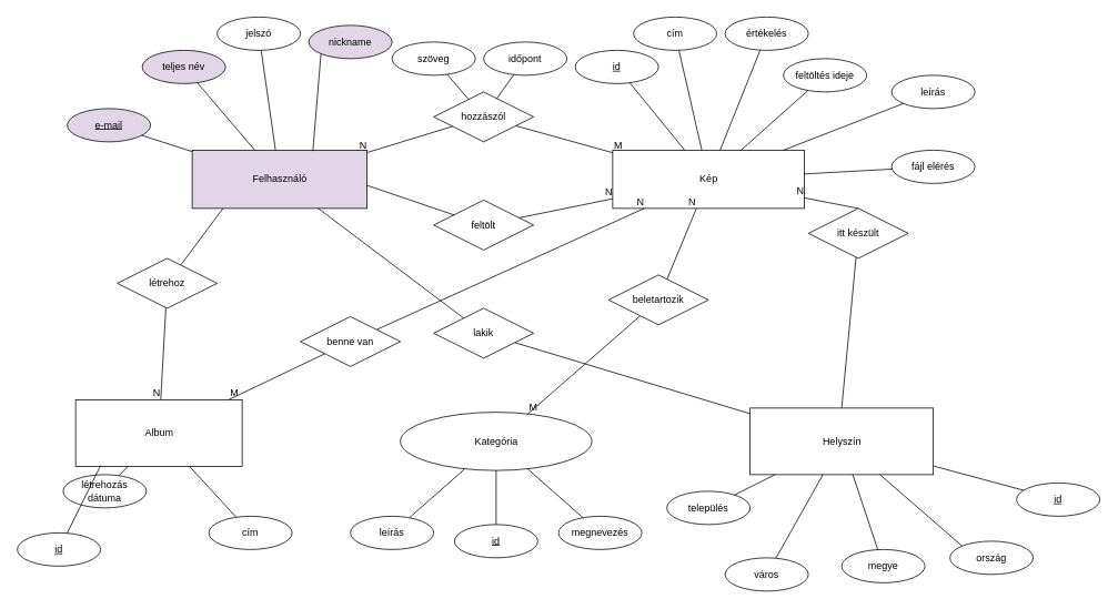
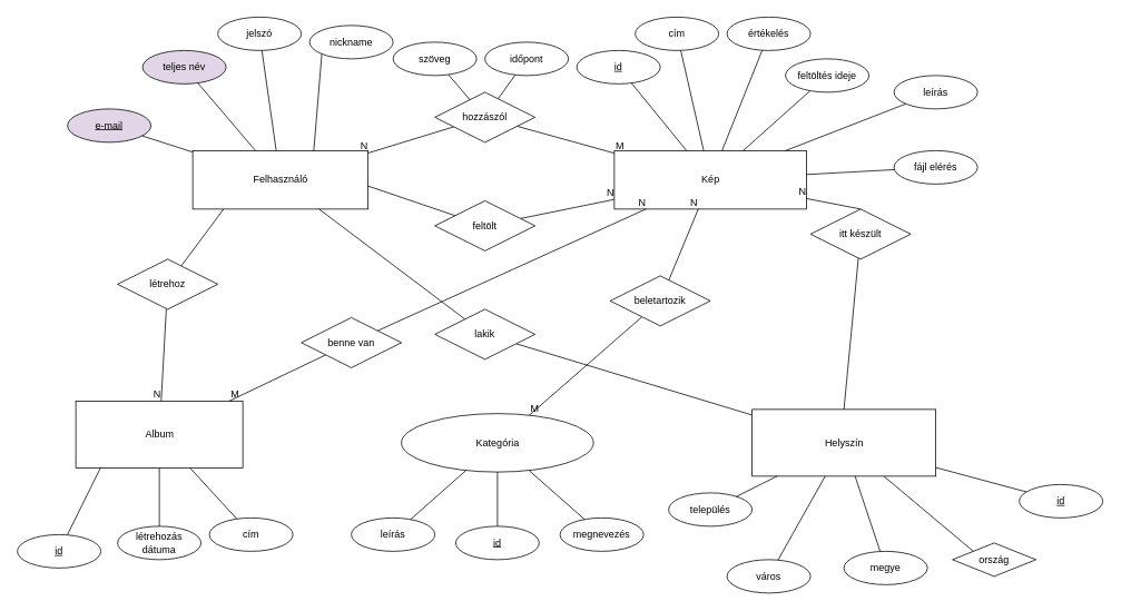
  <mxCell id="0" />
  <mxCell id="1" parent="0" />
- <mxCell id="2" value="Felhasználó" style="html=1;dashed=0;whitespace=wrap;fillColor=#e1d5e7;" parent="1" vertex="1"><mxGeometry x="230" y="180" width="210" height="70" as="geometry" /></mxCell>
+ <mxCell id="2" value="Felhasználó" style="html=1;dashed=0;whitespace=wrap;" parent="1" vertex="1"><mxGeometry x="230" y="180" width="210" height="70" as="geometry" /></mxCell>
  <mxCell id="3" value="Album" style="html=1;dashed=0;whitespace=wrap;" parent="1" vertex="1"><mxGeometry x="90" y="480" width="200" height="80" as="geometry" /></mxCell>
  <mxCell id="4" value="Kép" style="html=1;dashed=0;whitespace=wrap;" parent="1" vertex="1"><mxGeometry x="735" y="180" width="230" height="70" as="geometry" /></mxCell>
  <mxCell id="5" value="Helyszín" style="html=1;dashed=0;whitespace=wrap;" parent="1" vertex="1"><mxGeometry x="900" y="490" width="220" height="80" as="geometry" /></mxCell>
  <mxCell id="6" value="teljes név" style="ellipse;whiteSpace=wrap;html=1;align=center;fillColor=#e1d5e7;" parent="1" vertex="1"><mxGeometry x="170" y="60" width="100" height="40" as="geometry" /></mxCell>
  <mxCell id="7" value="jelszó" style="ellipse;whiteSpace=wrap;html=1;align=center;" parent="1" vertex="1"><mxGeometry x="260" y="20" width="100" height="40" as="geometry" /></mxCell>
- <mxCell id="8" value="nickname" style="ellipse;whiteSpace=wrap;html=1;align=center;fillColor=#e1d5e7;" parent="1" vertex="1"><mxGeometry x="370" y="30" width="100" height="40" as="geometry" /></mxCell>
+ <mxCell id="8" value="nickname" style="ellipse;whiteSpace=wrap;html=1;align=center;" parent="1" vertex="1"><mxGeometry x="370" y="30" width="100" height="40" as="geometry" /></mxCell>
  <mxCell id="9" value="e-mail" style="ellipse;whiteSpace=wrap;html=1;align=center;fontStyle=4;fillColor=#e1d5e7;" parent="1" vertex="1"><mxGeometry x="80" y="130" width="100" height="40" as="geometry" /></mxCell>
  <mxCell id="10" value="" style="endArrow=none;html=1;rounded=0;" parent="1" source="9" target="2" edge="1"><mxGeometry relative="1" as="geometry"><mxPoint x="90" y="220" as="sourcePoint" /><mxPoint x="250" y="220" as="targetPoint" /></mxGeometry></mxCell>
  <mxCell id="11" value="" style="endArrow=none;html=1;rounded=0;" parent="1" source="6" target="2" edge="1"><mxGeometry relative="1" as="geometry"><mxPoint x="180" y="172" as="sourcePoint" /><mxPoint x="240" y="192" as="targetPoint" /></mxGeometry></mxCell>
  <mxCell id="12" value="" style="endArrow=none;html=1;rounded=0;" parent="1" source="7" target="2" edge="1"><mxGeometry relative="1" as="geometry"><mxPoint x="246" y="109" as="sourcePoint" /><mxPoint x="315" y="190" as="targetPoint" /></mxGeometry></mxCell>
  <mxCell id="13" value="" style="endArrow=none;html=1;rounded=0;exitX=0;exitY=1;exitDx=0;exitDy=0;entryX=0.69;entryY=0.014;entryDx=0;entryDy=0;entryPerimeter=0;" parent="1" source="8" target="2" edge="1"><mxGeometry relative="1" as="geometry"><mxPoint x="358" y="110" as="sourcePoint" /><mxPoint x="349" y="190" as="targetPoint" /></mxGeometry></mxCell>
  <mxCell id="14" value="cím" style="ellipse;whiteSpace=wrap;html=1;align=center;" parent="1" vertex="1"><mxGeometry x="760" y="20" width="100" height="40" as="geometry" /></mxCell>
  <mxCell id="15" value="értékelés" style="ellipse;whiteSpace=wrap;html=1;align=center;" parent="1" vertex="1"><mxGeometry x="870" y="20" width="100" height="40" as="geometry" /></mxCell>
  <mxCell id="16" value="feltöltés ideje" style="ellipse;whiteSpace=wrap;html=1;align=center;" parent="1" vertex="1"><mxGeometry x="940" y="70" width="100" height="40" as="geometry" /></mxCell>
  <mxCell id="17" value="leírás" style="ellipse;whiteSpace=wrap;html=1;align=center;" parent="1" vertex="1"><mxGeometry x="1070" width="100" height="40" as="geometry" y="90" /></mxCell>
  <mxCell id="18" value="id" style="ellipse;whiteSpace=wrap;html=1;align=center;fontStyle=4;" parent="1" vertex="1"><mxGeometry x="690" y="60" width="100" height="40" as="geometry" /></mxCell>
  <mxCell id="19" value="" style="endArrow=none;html=1;rounded=0;" parent="1" source="4" target="16" edge="1"><mxGeometry relative="1" as="geometry"><mxPoint x="530" y="320" as="sourcePoint" /><mxPoint x="690" y="320" as="targetPoint" /></mxGeometry></mxCell>
  <mxCell id="20" value="" style="endArrow=none;html=1;rounded=0;" parent="1" source="4" target="15" edge="1"><mxGeometry relative="1" as="geometry"><mxPoint x="530" y="320" as="sourcePoint" /><mxPoint x="690" y="320" as="targetPoint" /></mxGeometry></mxCell>
  <mxCell id="21" value="" style="endArrow=none;html=1;rounded=0;" parent="1" source="4" target="14" edge="1"><mxGeometry relative="1" as="geometry"><mxPoint x="530" y="320" as="sourcePoint" /><mxPoint x="690" y="320" as="targetPoint" /></mxGeometry></mxCell>
  <mxCell id="22" value="" style="endArrow=none;html=1;rounded=0;" parent="1" source="4" target="18" edge="1"><mxGeometry relative="1" as="geometry"><mxPoint x="530" y="320" as="sourcePoint" /><mxPoint x="690" y="320" as="targetPoint" /></mxGeometry></mxCell>
  <mxCell id="23" value="" style="endArrow=none;html=1;rounded=0;" parent="1" source="4" target="17" edge="1"><mxGeometry relative="1" as="geometry"><mxPoint x="889" y="190" as="sourcePoint" /><mxPoint x="937" y="119" as="targetPoint" /></mxGeometry></mxCell>
  <mxCell id="24" value="id" style="ellipse;whiteSpace=wrap;html=1;align=center;fontStyle=4;" parent="1" vertex="1"><mxGeometry x="1220" y="580" width="100" height="40" as="geometry" /></mxCell>
  <mxCell id="25" value="város" style="ellipse;whiteSpace=wrap;html=1;align=center;" parent="1" vertex="1"><mxGeometry x="870" y="670" width="100" height="40" as="geometry" /></mxCell>
  <mxCell id="26" value="település" style="ellipse;whiteSpace=wrap;html=1;align=center;" parent="1" vertex="1"><mxGeometry x="800" y="590" width="100" height="40" as="geometry" /></mxCell>
  <mxCell id="27" value="megye" style="ellipse;whiteSpace=wrap;html=1;align=center;" parent="1" vertex="1"><mxGeometry x="1010" y="660" width="100" height="40" as="geometry" /></mxCell>
- <mxCell id="28" value="ország" style="ellipse;whiteSpace=wrap;html=1;align=center;" parent="1" vertex="1"><mxGeometry x="1140" y="650" width="100" height="40" as="geometry" /></mxCell>
+ <mxCell id="28" value="ország" style="rhombus;whiteSpace=wrap;html=1;align=center;" parent="1" vertex="1"><mxGeometry x="1140" y="650" width="100" height="40" as="geometry" /></mxCell>
  <mxCell id="29" value="" style="endArrow=none;html=1;rounded=0;" parent="1" source="5" target="26" edge="1"><mxGeometry relative="1" as="geometry"><mxPoint x="690" y="580" as="sourcePoint" /><mxPoint x="850" y="580" as="targetPoint" /></mxGeometry></mxCell>
  <mxCell id="30" value="" style="endArrow=none;html=1;rounded=0;" parent="1" source="5" target="25" edge="1"><mxGeometry relative="1" as="geometry"><mxPoint x="940" y="580" as="sourcePoint" /><mxPoint x="891" y="604" as="targetPoint" /></mxGeometry></mxCell>
  <mxCell id="31" value="" style="endArrow=none;html=1;rounded=0;" parent="1" source="5" target="27" edge="1"><mxGeometry relative="1" as="geometry"><mxPoint x="950" y="590" as="sourcePoint" /><mxPoint x="901" y="614" as="targetPoint" /></mxGeometry></mxCell>
  <mxCell id="32" value="" style="endArrow=none;html=1;rounded=0;entryX=0;entryY=0;entryDx=0;entryDy=0;" parent="1" source="5" target="28" edge="1"><mxGeometry relative="1" as="geometry"><mxPoint x="960" y="600" as="sourcePoint" /><mxPoint x="911" y="624" as="targetPoint" /></mxGeometry></mxCell>
  <mxCell id="33" value="" style="endArrow=none;html=1;rounded=0;" parent="1" source="5" target="24" edge="1"><mxGeometry relative="1" as="geometry"><mxPoint x="970" y="610" as="sourcePoint" /><mxPoint x="921" y="634" as="targetPoint" /></mxGeometry></mxCell>
  <mxCell id="34" value="id" style="ellipse;whiteSpace=wrap;html=1;align=center;fontStyle=4;" parent="1" vertex="1"><mxGeometry x="20" y="640" width="100" height="40" as="geometry" /></mxCell>
- <mxCell id="35" value="létrehozás dátuma" style="ellipse;whiteSpace=wrap;html=1;align=center;" parent="1" vertex="1"><mxGeometry x="75" y="570" width="100" height="40" as="geometry" /></mxCell>
+ <mxCell id="35" value="létrehozás dátuma" style="ellipse;whiteSpace=wrap;html=1;align=center;" parent="1" vertex="1"><mxGeometry x="140" y="630" width="100" height="40" as="geometry" /></mxCell>
  <mxCell id="36" value="cím" style="ellipse;whiteSpace=wrap;html=1;align=center;" parent="1" vertex="1"><mxGeometry x="250" y="620" width="100" height="40" as="geometry" /></mxCell>
  <mxCell id="37" value="" style="endArrow=none;html=1;rounded=0;" parent="1" source="36" target="3" edge="1"><mxGeometry relative="1" as="geometry"><mxPoint x="390" y="560" as="sourcePoint" /><mxPoint x="550" y="560" as="targetPoint" /></mxGeometry></mxCell>
  <mxCell id="38" value="" style="endArrow=none;html=1;rounded=0;entryX=0.15;entryY=0.988;entryDx=0;entryDy=0;entryPerimeter=0;" parent="1" source="34" target="3" edge="1"><mxGeometry relative="1" as="geometry"><mxPoint x="293" y="631" as="sourcePoint" /><mxPoint x="237" y="570" as="targetPoint" /></mxGeometry></mxCell>
  <mxCell id="39" value="" style="endArrow=none;html=1;rounded=0;" parent="1" source="35" target="3" edge="1"><mxGeometry relative="1" as="geometry"><mxPoint x="303" y="641" as="sourcePoint" /><mxPoint x="247" y="580" as="targetPoint" /></mxGeometry></mxCell>
  <mxCell id="40" value="Kategória" style="ellipse;html=1;dashed=0;whitespace=wrap;" parent="1" vertex="1"><mxGeometry x="480" y="495" width="230" height="70" as="geometry" /></mxCell>
  <mxCell id="41" value="id" style="ellipse;whiteSpace=wrap;html=1;align=center;fontStyle=4;" parent="1" vertex="1"><mxGeometry x="545" y="630" width="100" height="40" as="geometry" /></mxCell>
  <mxCell id="42" value="megnevezés" style="ellipse;whiteSpace=wrap;html=1;align=center;" parent="1" vertex="1"><mxGeometry x="670" y="620" width="100" height="40" as="geometry" /></mxCell>
  <mxCell id="43" value="leírás" style="ellipse;whiteSpace=wrap;html=1;align=center;" parent="1" vertex="1"><mxGeometry x="420" y="620" width="100" height="40" as="geometry" /></mxCell>
  <mxCell id="44" value="" style="endArrow=none;html=1;rounded=0;" parent="1" source="40" target="42" edge="1"><mxGeometry relative="1" as="geometry"><mxPoint x="530" y="580" as="sourcePoint" /><mxPoint x="690" y="580" as="targetPoint" /></mxGeometry></mxCell>
  <mxCell id="45" value="" style="endArrow=none;html=1;rounded=0;" parent="1" source="41" target="40" edge="1"><mxGeometry relative="1" as="geometry"><mxPoint x="530" y="580" as="sourcePoint" /><mxPoint x="690" y="580" as="targetPoint" /></mxGeometry></mxCell>
  <mxCell id="46" value="" style="endArrow=none;html=1;rounded=0;" parent="1" source="43" target="40" edge="1"><mxGeometry relative="1" as="geometry"><mxPoint x="530" y="580" as="sourcePoint" /><mxPoint x="690" y="580" as="targetPoint" /></mxGeometry></mxCell>
  <mxCell id="47" value="" style="endArrow=none;html=1;rounded=0;startArrow=none;" parent="1" source="51" target="4" edge="1"><mxGeometry relative="1" as="geometry"><mxPoint x="530" y="440" as="sourcePoint" /><mxPoint x="690" y="440" as="targetPoint" /></mxGeometry></mxCell>
  <mxCell id="48" value="N" style="resizable=0;html=1;align=right;verticalAlign=bottom;" parent="47" connectable="0" vertex="1"><mxGeometry x="1" relative="1" as="geometry" /></mxCell>
  <mxCell id="49" value="" style="endArrow=none;html=1;rounded=0;" parent="1" source="40" target="51" edge="1"><mxGeometry relative="1" as="geometry"><mxPoint x="624" y="495" as="sourcePoint" /><mxPoint x="826" y="250" as="targetPoint" /></mxGeometry></mxCell>
  <mxCell id="50" value="M" style="resizable=0;html=1;align=left;verticalAlign=bottom;" parent="49" connectable="0" vertex="1"><mxGeometry x="-1" relative="1" as="geometry" /></mxCell>
  <mxCell id="51" value="beletartozik" style="shape=rhombus;perimeter=rhombusPerimeter;whiteSpace=wrap;html=1;align=center;" parent="1" vertex="1"><mxGeometry x="730" y="330" width="120" height="60" as="geometry" /></mxCell>
  <mxCell id="52" value="" style="endArrow=none;html=1;rounded=0;startArrow=none;" parent="1" source="54" target="5" edge="1"><mxGeometry relative="1" as="geometry"><mxPoint x="420" y="300" as="sourcePoint" /><mxPoint x="580" y="300" as="targetPoint" /></mxGeometry></mxCell>
  <mxCell id="53" value="" style="endArrow=none;html=1;rounded=0;" parent="1" source="2" target="54" edge="1"><mxGeometry relative="1" as="geometry"><mxPoint x="410" y="250" as="sourcePoint" /><mxPoint x="924" y="490" as="targetPoint" /></mxGeometry></mxCell>
  <mxCell id="54" value="lakik" style="shape=rhombus;perimeter=rhombusPerimeter;whiteSpace=wrap;html=1;align=center;" parent="1" vertex="1"><mxGeometry x="520" y="370" width="120" height="60" as="geometry" /></mxCell>
  <mxCell id="55" value="" style="endArrow=none;html=1;rounded=0;exitX=0.5;exitY=0;exitDx=0;exitDy=0;startArrow=none;" parent="1" source="58" target="4" edge="1"><mxGeometry relative="1" as="geometry"><mxPoint x="530" y="440" as="sourcePoint" /><mxPoint x="690" y="440" as="targetPoint" /></mxGeometry></mxCell>
  <mxCell id="56" value="N" style="resizable=0;html=1;align=right;verticalAlign=bottom;" parent="55" connectable="0" vertex="1"><mxGeometry x="1" relative="1" as="geometry" /></mxCell>
  <mxCell id="57" value="" style="endArrow=none;html=1;rounded=0;exitX=0.5;exitY=0;exitDx=0;exitDy=0;" parent="1" source="5" target="58" edge="1"><mxGeometry relative="1" as="geometry"><mxPoint x="1010" y="490" as="sourcePoint" /><mxPoint x="875" y="250" as="targetPoint" /></mxGeometry></mxCell>
  <mxCell id="58" value="itt készült" style="shape=rhombus;perimeter=rhombusPerimeter;whiteSpace=wrap;html=1;align=center;" parent="1" vertex="1"><mxGeometry x="970" y="250" width="120" height="60" as="geometry" /></mxCell>
  <mxCell id="59" value="" style="endArrow=none;html=1;rounded=0;startArrow=none;" parent="1" source="66" target="4" edge="1"><mxGeometry relative="1" as="geometry"><mxPoint x="530" y="440" as="sourcePoint" /><mxPoint x="690" y="440" as="targetPoint" /></mxGeometry></mxCell>
  <mxCell id="60" value="N" style="resizable=0;html=1;align=right;verticalAlign=bottom;" parent="59" connectable="0" vertex="1"><mxGeometry x="1" relative="1" as="geometry" /></mxCell>
  <mxCell id="61" value="" style="endArrow=none;html=1;rounded=0;startArrow=none;" parent="1" source="64" target="3" edge="1"><mxGeometry relative="1" as="geometry"><mxPoint x="530" y="440" as="sourcePoint" /><mxPoint x="690" y="440" as="targetPoint" /></mxGeometry></mxCell>
  <mxCell id="62" value="N" style="resizable=0;html=1;align=right;verticalAlign=bottom;" parent="61" connectable="0" vertex="1"><mxGeometry x="1" relative="1" as="geometry" /></mxCell>
  <mxCell id="63" value="" style="endArrow=none;html=1;rounded=0;exitX=0.176;exitY=1;exitDx=0;exitDy=0;exitPerimeter=0;" parent="1" source="2" target="64" edge="1"><mxGeometry relative="1" as="geometry"><mxPoint x="267" y="250" as="sourcePoint" /><mxPoint x="201" y="480" as="targetPoint" /></mxGeometry></mxCell>
  <mxCell id="64" value="létrehoz" style="shape=rhombus;perimeter=rhombusPerimeter;whiteSpace=wrap;html=1;align=center;" parent="1" vertex="1"><mxGeometry x="140" y="310" width="120" height="60" as="geometry" /></mxCell>
  <mxCell id="65" value="" style="endArrow=none;html=1;rounded=0;exitX=0.995;exitY=0.6;exitDx=0;exitDy=0;exitPerimeter=0;" parent="1" source="2" target="66" edge="1"><mxGeometry relative="1" as="geometry"><mxPoint x="439" y="222" as="sourcePoint" /><mxPoint x="740" y="217" as="targetPoint" /></mxGeometry></mxCell>
  <mxCell id="66" value="feltölt" style="shape=rhombus;perimeter=rhombusPerimeter;whiteSpace=wrap;html=1;align=center;" parent="1" vertex="1"><mxGeometry x="520" y="240" width="120" height="60" as="geometry" /></mxCell>
  <mxCell id="67" value="" style="endArrow=none;html=1;rounded=0;startArrow=none;" parent="1" source="71" target="4" edge="1"><mxGeometry relative="1" as="geometry"><mxPoint x="530" y="440" as="sourcePoint" /><mxPoint x="690" y="440" as="targetPoint" /></mxGeometry></mxCell>
  <mxCell id="68" value="N" style="resizable=0;html=1;align=right;verticalAlign=bottom;" parent="67" connectable="0" vertex="1"><mxGeometry x="1" relative="1" as="geometry" /></mxCell>
  <mxCell id="69" value="" style="endArrow=none;html=1;rounded=0;" parent="1" source="3" target="71" edge="1"><mxGeometry relative="1" as="geometry"><mxPoint x="277" y="480" as="sourcePoint" /><mxPoint x="779" y="250" as="targetPoint" /></mxGeometry></mxCell>
  <mxCell id="70" value="M" style="resizable=0;html=1;align=left;verticalAlign=bottom;" parent="69" connectable="0" vertex="1"><mxGeometry x="-1" relative="1" as="geometry" /></mxCell>
  <mxCell id="71" value="benne van" style="shape=rhombus;perimeter=rhombusPerimeter;whiteSpace=wrap;html=1;align=center;" parent="1" vertex="1"><mxGeometry x="360" y="380" width="120" height="60" as="geometry" /></mxCell>
  <mxCell id="72" value="" style="endArrow=none;html=1;rounded=0;startArrow=none;" edge="1" parent="1" source="76" target="2"><mxGeometry relative="1" as="geometry"><mxPoint x="530" y="390" as="sourcePoint" /><mxPoint x="690" y="390" as="targetPoint" /></mxGeometry></mxCell>
  <mxCell id="73" value="N" style="resizable=0;html=1;align=right;verticalAlign=bottom;" connectable="0" vertex="1" parent="72"><mxGeometry x="1" relative="1" as="geometry" /></mxCell>
  <mxCell id="74" value="" style="endArrow=none;html=1;rounded=0;" edge="1" parent="1" source="4" target="76"><mxGeometry relative="1" as="geometry"><mxPoint x="740" y="215" as="sourcePoint" /><mxPoint x="440" y="215" as="targetPoint" /></mxGeometry></mxCell>
  <mxCell id="75" value="M" style="resizable=0;html=1;align=left;verticalAlign=bottom;" connectable="0" vertex="1" parent="74"><mxGeometry x="-1" relative="1" as="geometry" /></mxCell>
  <mxCell id="76" value="hozzászól" style="shape=rhombus;perimeter=rhombusPerimeter;whiteSpace=wrap;html=1;align=center;" vertex="1" parent="1"><mxGeometry x="520" y="110" width="120" height="60" as="geometry" /></mxCell>
  <mxCell id="77" value="szöveg" style="ellipse;whiteSpace=wrap;html=1;align=center;" vertex="1" parent="1"><mxGeometry x="470" y="50" width="100" height="40" as="geometry" /></mxCell>
  <mxCell id="78" value="időpont" style="ellipse;whiteSpace=wrap;html=1;align=center;" vertex="1" parent="1"><mxGeometry x="580" y="50" width="100" height="40" as="geometry" /></mxCell>
  <mxCell id="79" value="" style="endArrow=none;html=1;rounded=0;" edge="1" parent="1" source="76" target="78"><mxGeometry relative="1" as="geometry"><mxPoint x="530" y="390" as="sourcePoint" /><mxPoint x="690" y="390" as="targetPoint" /></mxGeometry></mxCell>
  <mxCell id="80" value="" style="endArrow=none;html=1;rounded=0;" edge="1" parent="1" source="76" target="77"><mxGeometry relative="1" as="geometry"><mxPoint x="530" y="390" as="sourcePoint" /><mxPoint x="690" y="390" as="targetPoint" /></mxGeometry></mxCell>
  <mxCell id="81" value="fájl elérés" style="ellipse;whiteSpace=wrap;html=1;align=center;" vertex="1" parent="1"><mxGeometry x="1070" y="180" width="100" height="40" as="geometry" /></mxCell>
  <mxCell id="82" value="" style="endArrow=none;html=1;rounded=0;" edge="1" parent="1" source="4" target="81"><mxGeometry relative="1" as="geometry"><mxPoint x="530" y="390" as="sourcePoint" /><mxPoint x="690" y="390" as="targetPoint" /></mxGeometry></mxCell>
